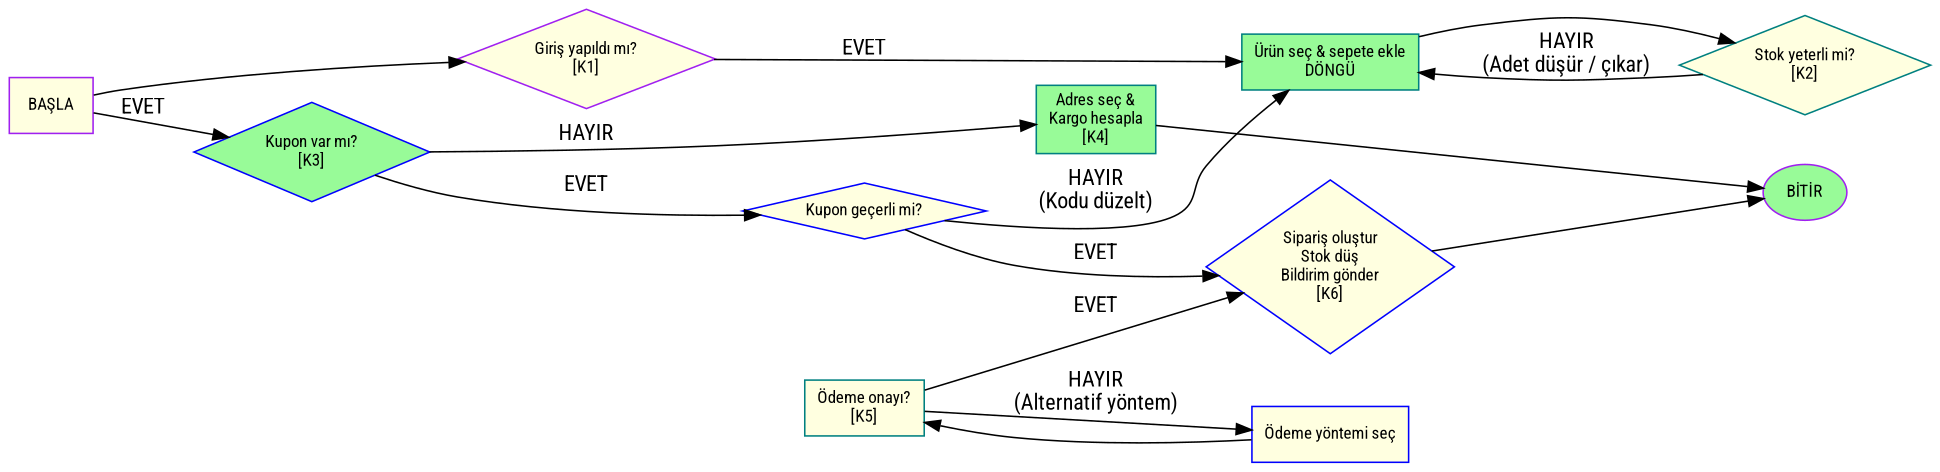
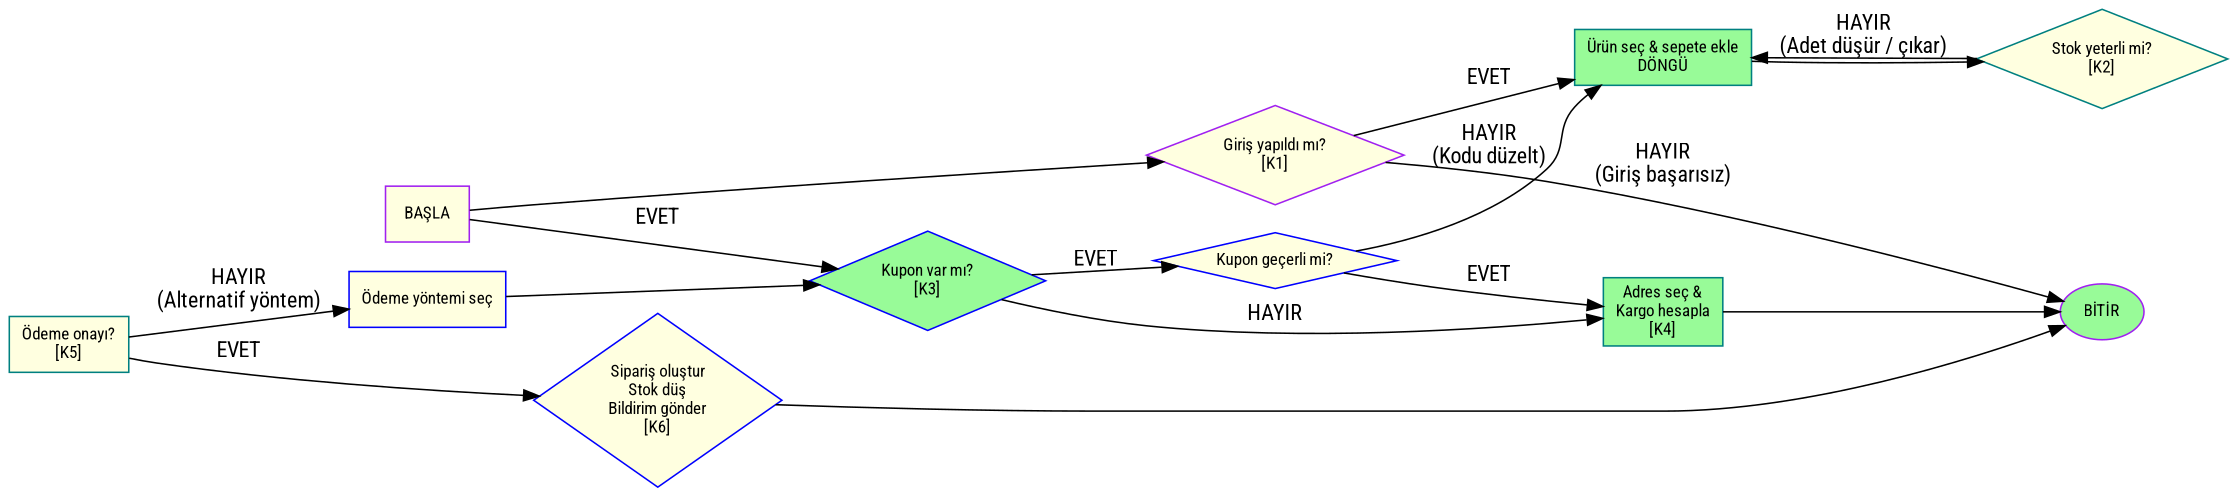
  digraph {
    fontname="Roboto Condensed"
    rankdir=LR
    node [color=blue fillcolor=lightyellow fontname="Roboto Condensed" fontsize=11 shape=diamond style=filled]
    edge [fontname="Roboto Condensed"]
    n1 [color=purple label="BAŞLA" shape=box]
    n2 [color=purple label="Giriş yapıldı mı?\n[K1]"]
    n3 [fillcolor=palegreen label="Kupon var mı?\n[K3]"]
    n4 [color=teal fillcolor=palegreen label="Ürün seç & sepete ekle\nDÖNGÜ" shape=rectangle]
    n5 [color=purple fillcolor=palegreen label="BİTİR" shape=oval]
    n6 [color=teal label="Stok yeterli mi?\n[K2]"]
    n7 [label="Kupon geçerli mi?"]
    n8 [color=teal fillcolor=palegreen label="Adres seç &\nKargo hesapla\n[K4]" shape=rectangle]
    n9 [label="Ödeme yöntemi seç" shape=rectangle]
    n10 [color=teal label="Ödeme onayı?\n[K5]" shape=box]
    n11 [label="Sipariş oluştur\nStok düş\nBildirim gönder\n[K6]"]
    n1 -> n2
    n1 -> n3 [label=EVET]
    n2 -> n4 [label=EVET]
+   n2 -> n5 [label="HAYIR\n(Giriş başarısız)"]
    n3 -> n7 [label=EVET]
    n3 -> n8 [label=HAYIR]
    n4 -> n6
    n6 -> n4 [label="HAYIR\n(Adet düşür / çıkar)"]
    n7 -> n4 [label="HAYIR\n(Kodu düzelt)"]
-   n7 -> n11 [label=EVET]
+   n7 -> n8 [label=EVET]
    n8 -> n5
-   n9 -> n10
+   n9 -> n3
    n10 -> n9 [label="HAYIR\n(Alternatif yöntem)"]
    n10 -> n11 [label=EVET]
    n11 -> n5
  }
